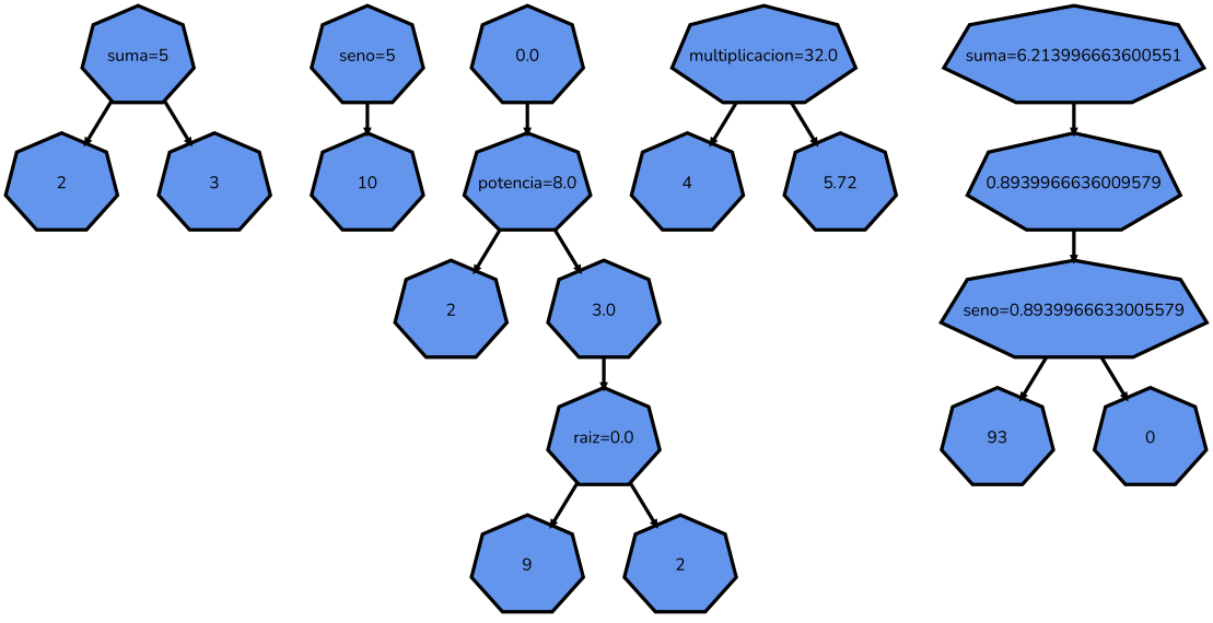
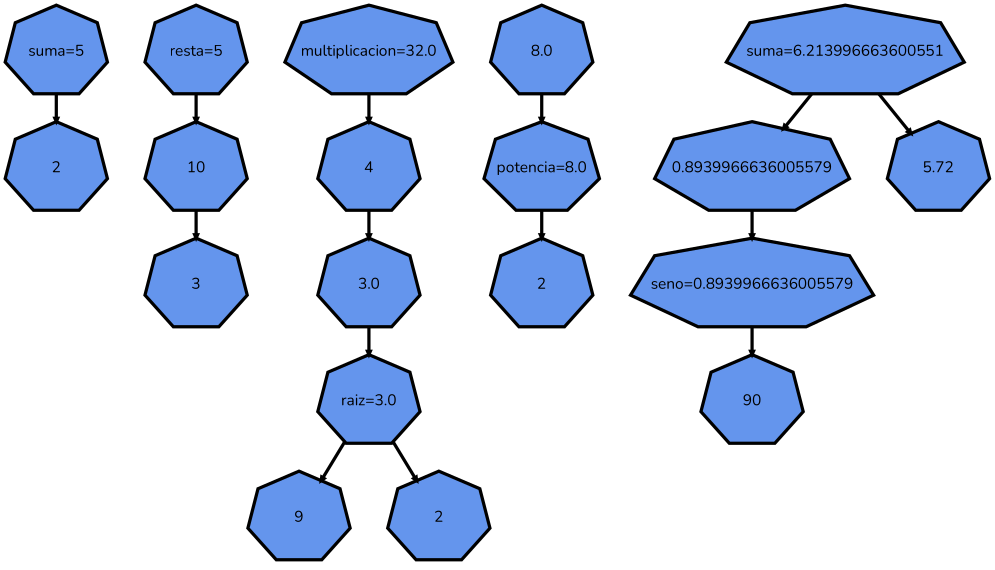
  digraph {
    fontname=Nunito
    newrank=true
    nodesep=0.8
    splines=false
    node [color=black fillcolor=cornflowerblue fixedsize=false fontname=Nunito fontsize=24 shape=septagon style="filled,setlinewidth(5)"]
    edge [arrowsize=0.5 color=black fontname=Nunito row=func style="filled,setlinewidth(5)" weight=2]
    n1 [height=2 label="suma=5" width=2.2]
    n2 [height=2 label=2 width=2.2]
    n3 [height=2 label=3 width=2.2]
-   n4 [height=2 label="seno=5" width=2.2]
+   n4 [height=2 label="resta=5" width=2.2]
    n5 [height=2 label=10 width=2.2]
-   n6 [height=2 label="raiz=0.0" width=2.2]
+   n6 [height=2 label="raiz=3.0" width=2.2]
    n7 [height=2 label=9 width=2.2]
    n8 [height=2 label=2 width=2.2]
    n9 [height=2 label="potencia=8.0" width=2.2]
    n10 [height=2 label=2 width=2.2]
    n11 [height=2 label=3.0 width=2.2]
    n12 [height=2 label="multiplicacion=32.0" width=2.2]
    n13 [height=2 label=4 width=2.2]
-   n14 [height=2 label=0.0 width=2.2]
-   n15 [height=2 label="seno=0.8939966633005579" width=2.2]
-   n16 [height=2 label=93 width=2.2]
-   n17 [height=2 label=0 width=2.2]
+   n14 [height=2 label=8.0 width=2.2]
+   n15 [height=2 label="seno=0.8939966636005579" width=2.2]
+   n16 [height=2 label=90 width=2.2]
    n18 [height=2 label="suma=6.213996663600551" width=2.2]
-   n19 [height=2 label=0.8939966636009579 width=2.2]
+   n19 [height=2 label=0.8939966636005579 width=2.2]
    n20 [height=2 label=5.72 width=2.2]
    subgraph sub_1 {
      n1
      n2
      n3
      n4
      n5
      n6
      n7
      n8
      n9
      n10
      n11
      n12
      n13
      n14
      n15
      n16
-     n17
      n18
      n19
      n20
    }
    n1 -> n2
-   n1 -> n3
+   n5 -> n3
    n4 -> n5
    n6 -> n7
    n6 -> n8
    n9 -> n10
-   n9 -> n11
+   n13 -> n11
    n11 -> n6
    n12 -> n13
    n14 -> n9
    n15 -> n16
-   n15 -> n17
    n18 -> n19
-   n12 -> n20
+   n18 -> n20
    n19 -> n15
  }
